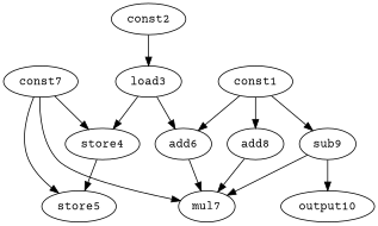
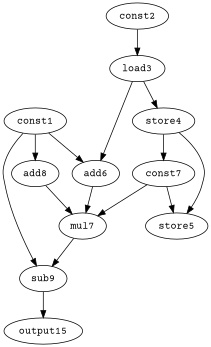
  digraph {
    fontname="Courier Prime"
    node [fontname="Courier Prime" opcode=const]
    edge [fontname="Courier Prime" operand=0]
    n1 [label=const7]
    n2 [label=store4 opcode=add]
    store5 [opcode=store]
    mul7 [opcode=mul]
    sub9 [opcode=sub]
    add6 [opcode=add]
    const1
    add8 [opcode=add]
-   output10 [opcode=output]
+   output10 [opcode=output label=output15]
    load3 [opcode=load]
    const2
-   n1 -> n2
+   n2 -> n1
    n1 -> store5
    n1 -> mul7 [operand=1]
    n2 -> store5 [operand=1]
-   sub9 -> mul7
+   mul7 -> sub9
    sub9 -> output10
    add6 -> mul7 [operand=1]
    const1 -> sub9 [operand=1]
    const1 -> add6
    const1 -> add8
    add8 -> mul7
    load3 -> n2 [operand=1]
    load3 -> add6 [operand=1]
    const2 -> load3
  }
